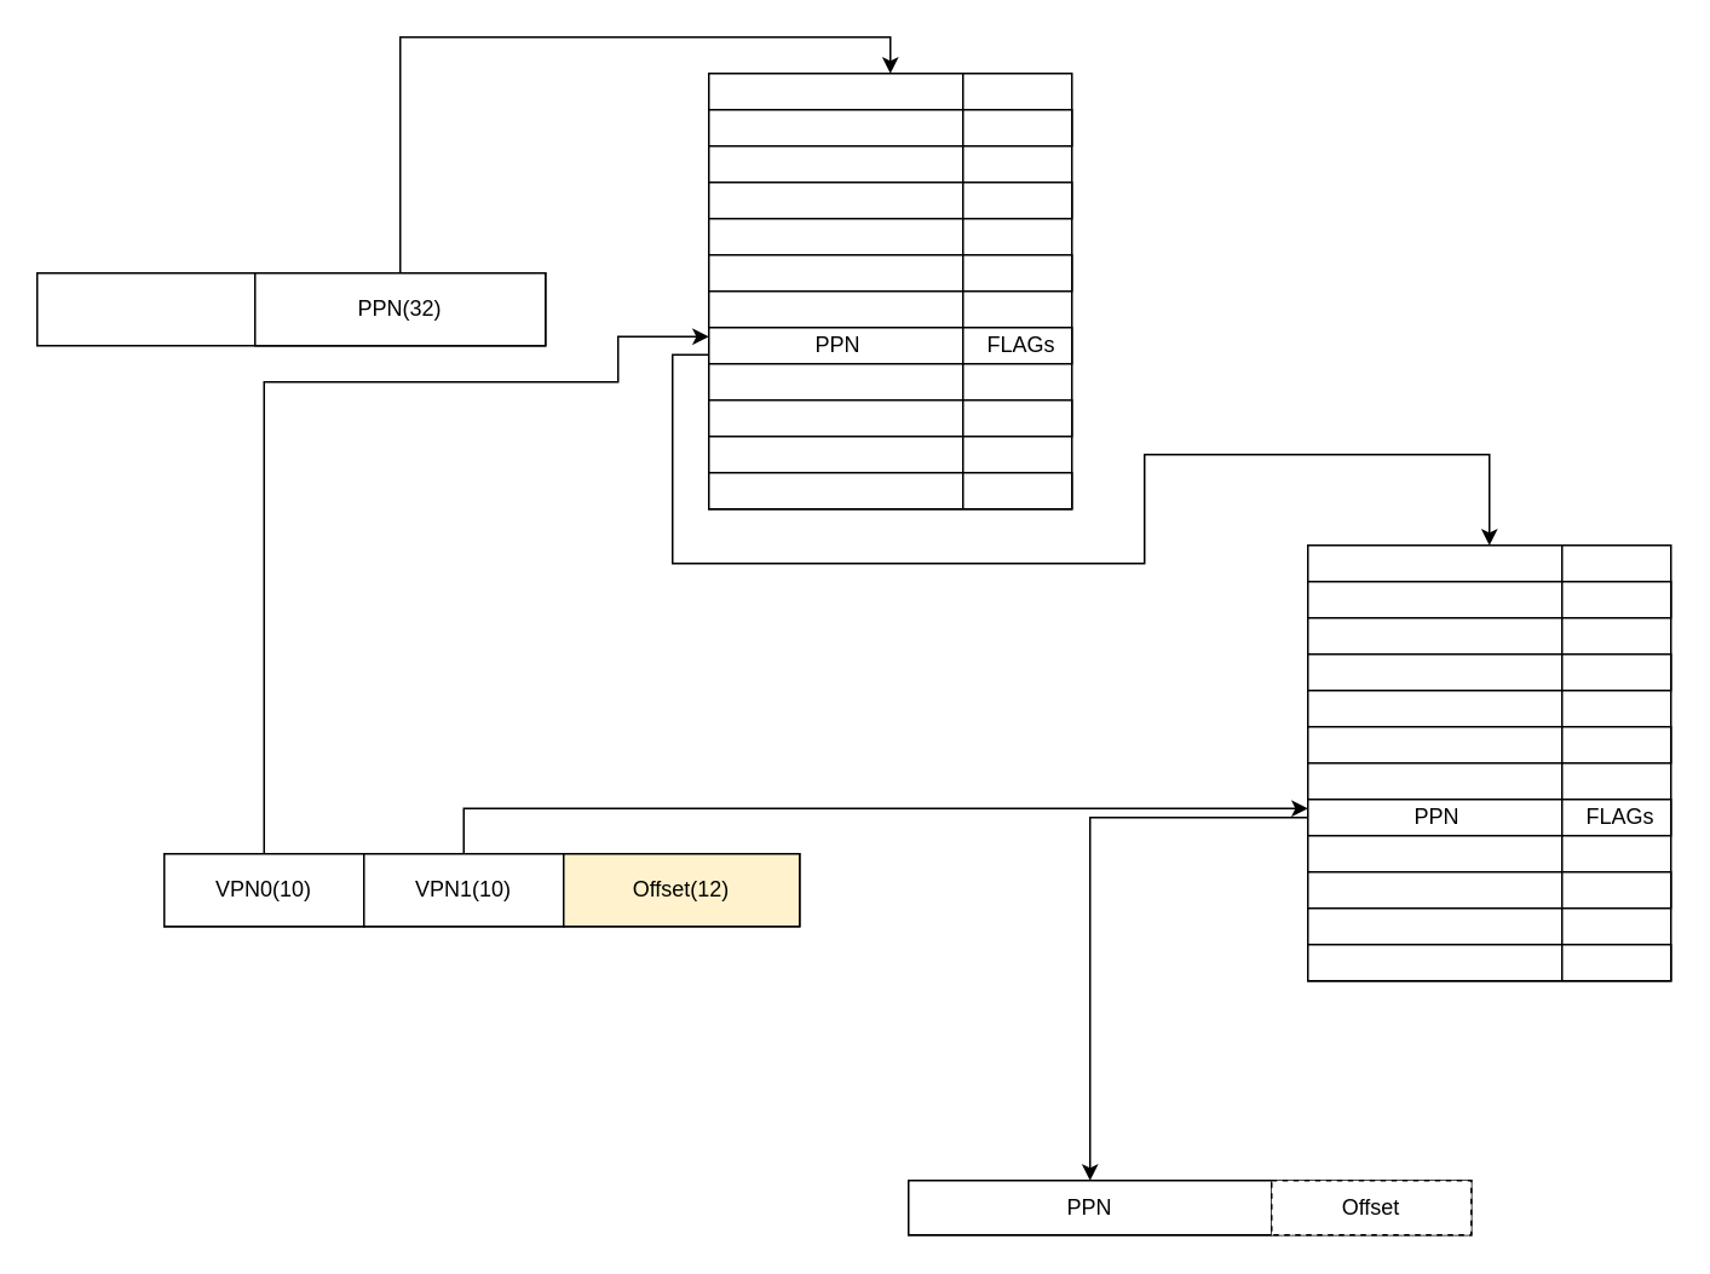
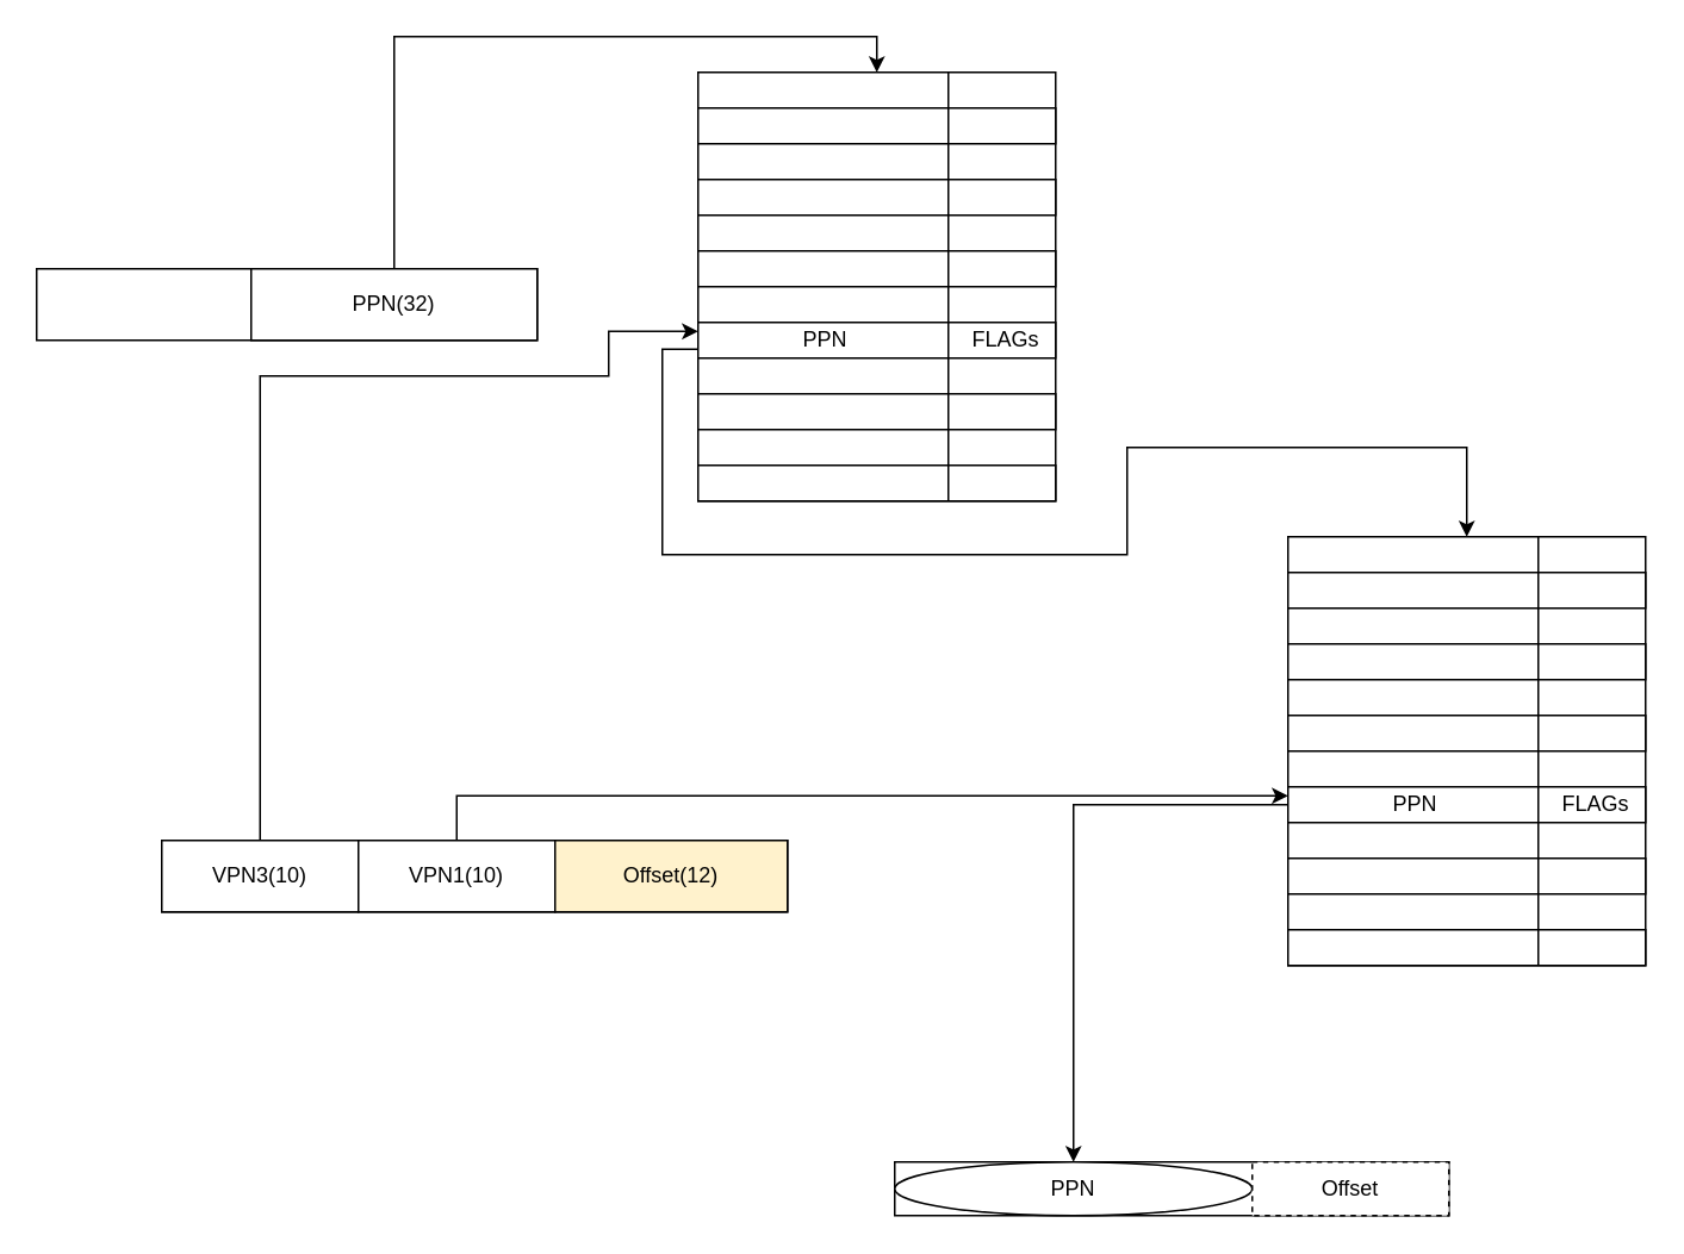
  <mxCell id="0" />
  <mxCell id="1" parent="0" />
  <mxCell id="2" value="" style="rounded=0;whiteSpace=wrap;html=1;" parent="1" vertex="1"><mxGeometry x="20" y="150" width="280" height="40" as="geometry" /></mxCell>
  <mxCell id="3" style="edgeStyle=orthogonalEdgeStyle;rounded=0;orthogonalLoop=1;jettySize=auto;html=1;exitX=0.5;exitY=0;exitDx=0;exitDy=0;entryX=0.5;entryY=0;entryDx=0;entryDy=0;" parent="1" source="4" target="5" edge="1"><mxGeometry relative="1" as="geometry"><Array as="points"><mxPoint x="220" y="20" /><mxPoint x="490" y="20" /></Array></mxGeometry></mxCell>
  <mxCell id="4" value="PPN(32)" style="rounded=0;whiteSpace=wrap;html=1;" parent="1" vertex="1"><mxGeometry x="140" y="150" width="160" height="40" as="geometry" /></mxCell>
  <mxCell id="5" value="" style="rounded=0;whiteSpace=wrap;html=1;" parent="1" vertex="1"><mxGeometry x="390" y="40" width="200" height="240" as="geometry" /></mxCell>
  <mxCell id="6" value="" style="rounded=0;whiteSpace=wrap;html=1;" parent="1" vertex="1"><mxGeometry x="390" y="60" width="200" height="20" as="geometry" /></mxCell>
  <mxCell id="7" value="" style="rounded=0;whiteSpace=wrap;html=1;" parent="1" vertex="1"><mxGeometry x="390" y="100" width="200" height="20" as="geometry" /></mxCell>
  <mxCell id="8" value="" style="rounded=0;whiteSpace=wrap;html=1;" parent="1" vertex="1"><mxGeometry x="390" y="140" width="200" height="20" as="geometry" /></mxCell>
  <mxCell id="9" style="edgeStyle=orthogonalEdgeStyle;rounded=0;orthogonalLoop=1;jettySize=auto;html=1;exitX=0;exitY=0.75;exitDx=0;exitDy=0;entryX=0.5;entryY=0;entryDx=0;entryDy=0;" parent="1" source="10" target="14" edge="1"><mxGeometry relative="1" as="geometry"><Array as="points"><mxPoint x="370" y="195" /><mxPoint x="370" y="310" /><mxPoint x="630" y="310" /><mxPoint x="630" y="250" /><mxPoint x="820" y="250" /></Array></mxGeometry></mxCell>
  <mxCell id="10" value="&amp;nbsp; &amp;nbsp; &amp;nbsp; &amp;nbsp; &amp;nbsp; &amp;nbsp; &amp;nbsp; &amp;nbsp; &amp;nbsp;PPN&amp;nbsp; &amp;nbsp; &amp;nbsp; &amp;nbsp; &amp;nbsp; &amp;nbsp; &amp;nbsp; &amp;nbsp; &amp;nbsp; &amp;nbsp; &amp;nbsp;FLAGs&amp;nbsp;&amp;nbsp;" style="rounded=0;whiteSpace=wrap;html=1;" parent="1" vertex="1"><mxGeometry x="390" y="180" width="200" height="20" as="geometry" /></mxCell>
  <mxCell id="11" value="" style="rounded=0;whiteSpace=wrap;html=1;" parent="1" vertex="1"><mxGeometry x="390" y="220" width="200" height="20" as="geometry" /></mxCell>
  <mxCell id="12" value="" style="rounded=0;whiteSpace=wrap;html=1;" parent="1" vertex="1"><mxGeometry x="390" y="260" width="200" height="20" as="geometry" /></mxCell>
  <mxCell id="13" value="" style="endArrow=none;html=1;rounded=0;exitX=0.4;exitY=1;exitDx=0;exitDy=0;exitPerimeter=0;" parent="1" edge="1"><mxGeometry width="50" height="50" relative="1" as="geometry"><mxPoint x="530" y="280" as="sourcePoint" /><mxPoint x="530" y="40" as="targetPoint" /></mxGeometry></mxCell>
  <mxCell id="14" value="" style="rounded=0;whiteSpace=wrap;html=1;" parent="1" vertex="1"><mxGeometry x="720" y="300" width="200" height="240" as="geometry" /></mxCell>
  <mxCell id="15" value="" style="rounded=0;whiteSpace=wrap;html=1;" parent="1" vertex="1"><mxGeometry x="720" y="320" width="200" height="20" as="geometry" /></mxCell>
  <mxCell id="16" value="" style="rounded=0;whiteSpace=wrap;html=1;" parent="1" vertex="1"><mxGeometry x="720" y="360" width="200" height="20" as="geometry" /></mxCell>
  <mxCell id="17" value="" style="rounded=0;whiteSpace=wrap;html=1;" parent="1" vertex="1"><mxGeometry x="720" y="400" width="200" height="20" as="geometry" /></mxCell>
  <mxCell id="18" style="edgeStyle=orthogonalEdgeStyle;rounded=0;orthogonalLoop=1;jettySize=auto;html=1;exitX=0;exitY=0.5;exitDx=0;exitDy=0;" parent="1" source="19" target="30" edge="1"><mxGeometry relative="1" as="geometry" /></mxCell>
  <mxCell id="19" value="&amp;nbsp; &amp;nbsp; &amp;nbsp; &amp;nbsp; &amp;nbsp; &amp;nbsp; &amp;nbsp; &amp;nbsp; &amp;nbsp;PPN&amp;nbsp; &amp;nbsp; &amp;nbsp; &amp;nbsp; &amp;nbsp; &amp;nbsp; &amp;nbsp; &amp;nbsp; &amp;nbsp; &amp;nbsp; &amp;nbsp;FLAGs&amp;nbsp;&amp;nbsp;" style="rounded=0;whiteSpace=wrap;html=1;" parent="1" vertex="1"><mxGeometry x="720" y="440" width="200" height="20" as="geometry" /></mxCell>
  <mxCell id="20" value="" style="rounded=0;whiteSpace=wrap;html=1;" parent="1" vertex="1"><mxGeometry x="720" y="480" width="200" height="20" as="geometry" /></mxCell>
  <mxCell id="21" value="" style="rounded=0;whiteSpace=wrap;html=1;" parent="1" vertex="1"><mxGeometry x="720" y="520" width="200" height="20" as="geometry" /></mxCell>
  <mxCell id="22" value="" style="endArrow=none;html=1;rounded=0;exitX=0.4;exitY=1;exitDx=0;exitDy=0;exitPerimeter=0;" parent="1" edge="1"><mxGeometry width="50" height="50" relative="1" as="geometry"><mxPoint x="860" y="540" as="sourcePoint" /><mxPoint x="860" y="300" as="targetPoint" /></mxGeometry></mxCell>
  <mxCell id="23" value="" style="rounded=0;whiteSpace=wrap;html=1;" parent="1" vertex="1"><mxGeometry x="90" y="470" width="350" height="40" as="geometry" /></mxCell>
  <mxCell id="24" style="edgeStyle=orthogonalEdgeStyle;rounded=0;orthogonalLoop=1;jettySize=auto;html=1;exitX=0.5;exitY=0;exitDx=0;exitDy=0;entryX=0;entryY=0.25;entryDx=0;entryDy=0;" parent="1" source="25" target="10" edge="1"><mxGeometry relative="1" as="geometry"><Array as="points"><mxPoint x="145" y="210" /><mxPoint x="340" y="210" /><mxPoint x="340" y="185" /></Array></mxGeometry></mxCell>
- <mxCell id="25" value="VPN0(10)" style="rounded=0;whiteSpace=wrap;html=1;" parent="1" vertex="1"><mxGeometry x="90" y="470" width="110" height="40" as="geometry" /></mxCell>
+ <mxCell id="25" value="VPN3(10)" style="rounded=0;whiteSpace=wrap;html=1;" parent="1" vertex="1"><mxGeometry x="90" y="470" width="110" height="40" as="geometry" /></mxCell>
  <mxCell id="26" style="edgeStyle=orthogonalEdgeStyle;rounded=0;orthogonalLoop=1;jettySize=auto;html=1;exitX=0.5;exitY=0;exitDx=0;exitDy=0;entryX=0;entryY=0.25;entryDx=0;entryDy=0;" parent="1" source="27" target="19" edge="1"><mxGeometry relative="1" as="geometry" /></mxCell>
  <mxCell id="27" value="VPN1(10)" style="rounded=0;whiteSpace=wrap;html=1;" parent="1" vertex="1"><mxGeometry x="200" y="470" width="110" height="40" as="geometry" /></mxCell>
  <mxCell id="28" value="Offset(12)" style="rounded=0;whiteSpace=wrap;html=1;fillColor=#fff2cc;" parent="1" vertex="1"><mxGeometry x="310" y="470" width="130" height="40" as="geometry" /></mxCell>
  <mxCell id="29" value="" style="rounded=0;whiteSpace=wrap;html=1;" parent="1" vertex="1"><mxGeometry x="500" y="650" width="310" height="30" as="geometry" /></mxCell>
- <mxCell id="30" value="PPN" style="rounded=0;whiteSpace=wrap;html=1;" parent="1" vertex="1"><mxGeometry x="500" y="650" width="200" height="30" as="geometry" /></mxCell>
+ <mxCell id="30" value="PPN" style="ellipse;whiteSpace=wrap;html=1;" parent="1" vertex="1"><mxGeometry x="500" y="650" width="200" height="30" as="geometry" /></mxCell>
  <mxCell id="31" value="Offset" style="rounded=0;whiteSpace=wrap;html=1;dashed=1;" parent="1" vertex="1"><mxGeometry x="700" y="650" width="110" height="30" as="geometry" /></mxCell>
